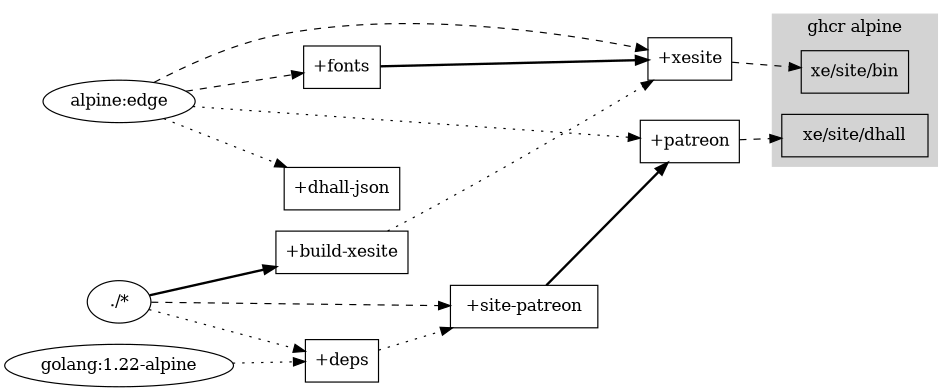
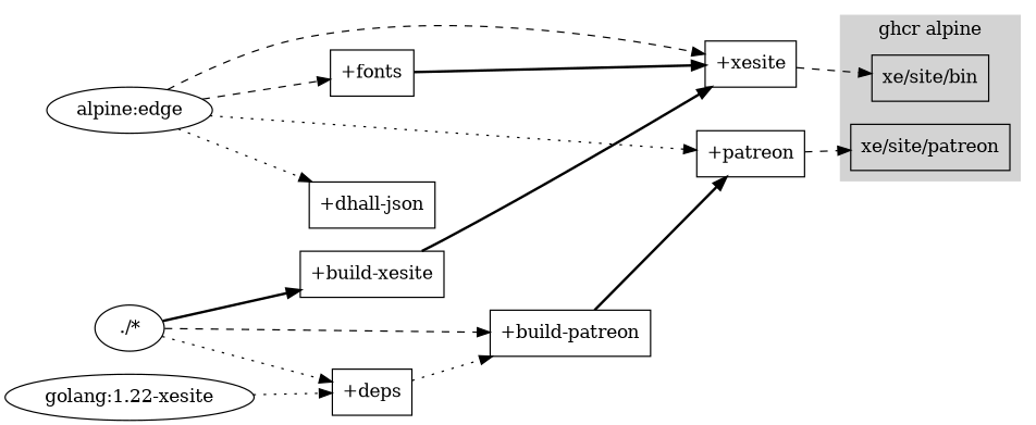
  digraph {
    rankdir=LR
    node [shape=box]
    edge [style=dotted]
    n1 [label="./*" shape=ellipse]
-   n2 [label="golang:1.22-alpine" shape=ellipse]
+   n2 [label="golang:1.22-xesite" shape=ellipse]
    n3 [label="alpine:edge" shape=ellipse]
    n4 [label="+deps"]
    n5 [label="+fonts"]
    n6 [label="+dhall-json"]
    n7 [label="+patreon"]
    n8 [label="+xesite"]
    n9 [label="xe/site/bin"]
-   n10 [label="xe/site/dhall"]
-   n11 [label="+site-patreon"]
+   n10 [label="xe/site/patreon"]
+   n11 [label="+build-patreon"]
    n12 [label="+build-xesite"]
    subgraph sub_1 {
      rank=same
      n1
      n2
      n3
    }
    subgraph sub_2 {
      rank=same
      n4
      n5
      n6
    }
    subgraph sub_3 {
      rank=same
      n7
      n8
    }
    subgraph cluster_4 {
      color=lightgrey
      label="ghcr alpine"
      style=filled
      n9
      n10
    }
    n1 -> n4
    n1 -> n11 [style=dashed]
    n1 -> n12 [style=bold]
    n2 -> n4
    n3 -> n5 [style=dashed]
    n3 -> n6
    n3 -> n7
    n3 -> n8 [style=dashed]
    n4 -> n11
    n5 -> n8 [style=bold]
    n7 -> n10 [style=dashed]
    n8 -> n9 [style=dashed]
    n11 -> n7 [style=bold]
-   n12 -> n8
+   n12 -> n8 [style=bold]
  }
